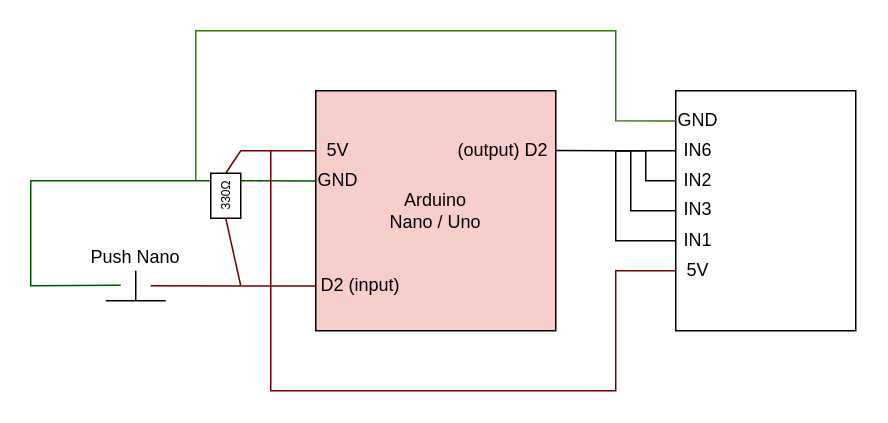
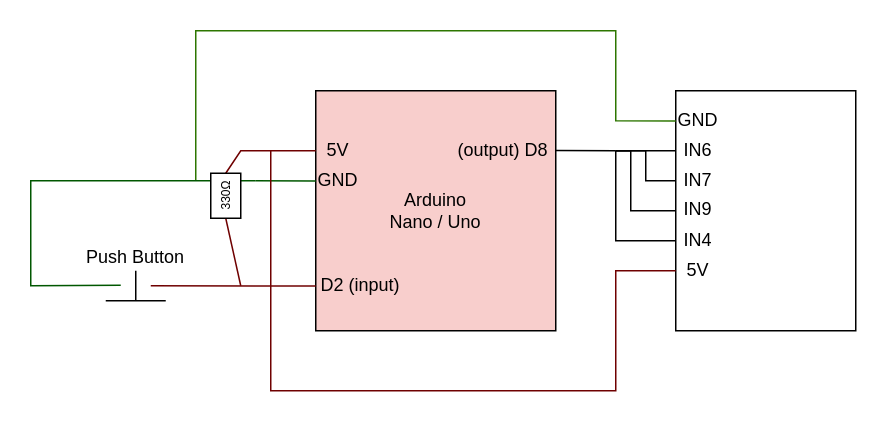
  <mxCell id="0" />
  <mxCell id="1" parent="0" />
  <mxCell id="2" value="Arduino&lt;br&gt;Nano / Uno" style="rounded=0;whiteSpace=wrap;html=1;fillColor=#f8cecc;" vertex="1" parent="1"><mxGeometry x="210" y="60" width="160" height="160" as="geometry" /></mxCell>
  <mxCell id="3" value="5V" style="text;html=1;strokeColor=none;fillColor=none;align=center;verticalAlign=middle;whiteSpace=wrap;rounded=0;" vertex="1" parent="1"><mxGeometry x="210" y="90" width="30" height="20" as="geometry" /></mxCell>
  <mxCell id="4" value="GND" style="text;html=1;strokeColor=none;fillColor=none;align=center;verticalAlign=middle;whiteSpace=wrap;rounded=0;" vertex="1" parent="1"><mxGeometry x="210" y="110" width="30" height="20" as="geometry" /></mxCell>
  <mxCell id="5" value="" style="endArrow=none;html=1;exitX=-0.006;exitY=0.144;exitDx=0;exitDy=0;exitPerimeter=0;fillColor=#008a00;strokeColor=#005700;rounded=0;" edge="1" parent="1"><mxGeometry width="50" height="50" relative="1" as="geometry"><mxPoint x="210" y="120.16" as="sourcePoint" /><mxPoint x="170" y="120" as="targetPoint" /></mxGeometry></mxCell>
  <mxCell id="6" value="D2 (input)" style="text;html=1;strokeColor=none;fillColor=none;align=center;verticalAlign=middle;whiteSpace=wrap;rounded=0;" vertex="1" parent="1"><mxGeometry x="210" y="180" width="60" height="20" as="geometry" /></mxCell>
  <mxCell id="7" value="" style="endArrow=none;html=1;exitX=-0.006;exitY=0.144;exitDx=0;exitDy=0;exitPerimeter=0;fillColor=#a20025;strokeColor=#6F0000;" edge="1" parent="1"><mxGeometry width="50" height="50" relative="1" as="geometry"><mxPoint x="210" y="190.16" as="sourcePoint" /><mxPoint x="100" y="190" as="targetPoint" /></mxGeometry></mxCell>
  <mxCell id="8" value="" style="endArrow=none;html=1;exitX=-0.006;exitY=0.144;exitDx=0;exitDy=0;exitPerimeter=0;fillColor=#a20025;strokeColor=#6F0000;entryX=0.5;entryY=0;entryDx=0;entryDy=0;rounded=0;" edge="1" parent="1" target="29"><mxGeometry width="50" height="50" relative="1" as="geometry"><mxPoint x="210" y="100.08" as="sourcePoint" /><mxPoint x="170" y="99.92" as="targetPoint" /><Array as="points"><mxPoint x="160" y="100" /></Array></mxGeometry></mxCell>
  <mxCell id="9" value="" style="endArrow=none;html=1;exitX=-0.006;exitY=0.144;exitDx=0;exitDy=0;exitPerimeter=0;" edge="1" parent="1"><mxGeometry width="50" height="50" relative="1" as="geometry"><mxPoint x="410" y="99.94" as="sourcePoint" /><mxPoint x="370" y="99.78" as="targetPoint" /></mxGeometry></mxCell>
- <mxCell id="10" value="(output) D2" style="text;html=1;strokeColor=none;fillColor=none;align=center;verticalAlign=middle;whiteSpace=wrap;rounded=0;" vertex="1" parent="1"><mxGeometry x="300" y="90" width="70" height="20" as="geometry" /></mxCell>
+ <mxCell id="10" value="(output) D8" style="text;html=1;strokeColor=none;fillColor=none;align=center;verticalAlign=middle;whiteSpace=wrap;rounded=0;" vertex="1" parent="1"><mxGeometry x="300" y="90" width="70" height="20" as="geometry" /></mxCell>
  <mxCell id="11" value="" style="rounded=0;whiteSpace=wrap;html=1;" vertex="1" parent="1"><mxGeometry x="450" y="60" width="120" height="160" as="geometry" /></mxCell>
  <mxCell id="12" value="" style="endArrow=none;html=1;" edge="1" parent="1"><mxGeometry width="50" height="50" relative="1" as="geometry"><mxPoint x="450" y="100" as="sourcePoint" /><mxPoint x="410" y="100" as="targetPoint" /></mxGeometry></mxCell>
  <mxCell id="13" value="" style="endArrow=none;html=1;rounded=0;" edge="1" parent="1"><mxGeometry width="50" height="50" relative="1" as="geometry"><mxPoint x="450" y="120" as="sourcePoint" /><mxPoint x="410" y="100" as="targetPoint" /><Array as="points"><mxPoint x="450" y="120" /><mxPoint x="430" y="120" /><mxPoint x="430" y="100" /></Array></mxGeometry></mxCell>
  <mxCell id="14" value="" style="endArrow=none;html=1;rounded=0;" edge="1" parent="1"><mxGeometry width="50" height="50" relative="1" as="geometry"><mxPoint x="450" y="140" as="sourcePoint" /><mxPoint x="410" y="100" as="targetPoint" /><Array as="points"><mxPoint x="420" y="140" /><mxPoint x="420" y="100" /></Array></mxGeometry></mxCell>
  <mxCell id="15" value="" style="endArrow=none;html=1;rounded=0;" edge="1" parent="1"><mxGeometry width="50" height="50" relative="1" as="geometry"><mxPoint x="450" y="160" as="sourcePoint" /><mxPoint x="410" y="100" as="targetPoint" /><Array as="points"><mxPoint x="410" y="160" /></Array></mxGeometry></mxCell>
  <mxCell id="16" value="IN6" style="text;html=1;strokeColor=none;fillColor=none;align=center;verticalAlign=middle;whiteSpace=wrap;rounded=0;" vertex="1" parent="1"><mxGeometry x="450" y="90" width="30" height="20" as="geometry" /></mxCell>
- <mxCell id="17" value="IN2" style="text;html=1;strokeColor=none;fillColor=none;align=center;verticalAlign=middle;whiteSpace=wrap;rounded=0;" vertex="1" parent="1"><mxGeometry x="450" y="110" width="30" height="20" as="geometry" /></mxCell>
- <mxCell id="18" value="IN3" style="text;html=1;strokeColor=none;fillColor=none;align=center;verticalAlign=middle;whiteSpace=wrap;rounded=0;" vertex="1" parent="1"><mxGeometry x="450" y="130" width="30" height="17.5" as="geometry" /></mxCell>
- <mxCell id="19" value="IN1" style="text;html=1;strokeColor=none;fillColor=none;align=center;verticalAlign=middle;whiteSpace=wrap;rounded=0;" vertex="1" parent="1"><mxGeometry x="450" y="150" width="30" height="20" as="geometry" /></mxCell>
+ <mxCell id="17" value="IN7" style="text;html=1;strokeColor=none;fillColor=none;align=center;verticalAlign=middle;whiteSpace=wrap;rounded=0;" vertex="1" parent="1"><mxGeometry x="450" y="110" width="30" height="20" as="geometry" /></mxCell>
+ <mxCell id="18" value="IN9" style="text;html=1;strokeColor=none;fillColor=none;align=center;verticalAlign=middle;whiteSpace=wrap;rounded=0;" vertex="1" parent="1"><mxGeometry x="450" y="130" width="30" height="17.5" as="geometry" /></mxCell>
+ <mxCell id="19" value="IN4" style="text;html=1;strokeColor=none;fillColor=none;align=center;verticalAlign=middle;whiteSpace=wrap;rounded=0;" vertex="1" parent="1"><mxGeometry x="450" y="150" width="30" height="20" as="geometry" /></mxCell>
  <mxCell id="20" value="5V" style="text;html=1;strokeColor=none;fillColor=none;align=center;verticalAlign=middle;whiteSpace=wrap;rounded=0;" vertex="1" parent="1"><mxGeometry x="450" y="170" width="30" height="20" as="geometry" /></mxCell>
  <mxCell id="21" value="GND" style="text;html=1;strokeColor=none;fillColor=none;align=center;verticalAlign=middle;whiteSpace=wrap;rounded=0;" vertex="1" parent="1"><mxGeometry x="450" y="70" width="30" height="20" as="geometry" /></mxCell>
  <mxCell id="22" value="" style="endArrow=none;html=1;exitX=-0.006;exitY=0.144;exitDx=0;exitDy=0;exitPerimeter=0;fillColor=#60a917;strokeColor=#2D7600;rounded=0;" edge="1" parent="1"><mxGeometry width="50" height="50" relative="1" as="geometry"><mxPoint x="450" y="80.16" as="sourcePoint" /><mxPoint x="130" y="120" as="targetPoint" /><Array as="points"><mxPoint x="410" y="80" /><mxPoint x="410" y="20" /><mxPoint x="270" y="20" /><mxPoint x="130" y="20" /></Array></mxGeometry></mxCell>
  <mxCell id="23" value="" style="endArrow=none;html=1;exitX=-0.006;exitY=0.144;exitDx=0;exitDy=0;exitPerimeter=0;fillColor=#a20025;strokeColor=#6F0000;rounded=0;" edge="1" parent="1"><mxGeometry width="50" height="50" relative="1" as="geometry"><mxPoint x="450" y="180.08" as="sourcePoint" /><mxPoint x="180" y="100" as="targetPoint" /><Array as="points"><mxPoint x="410" y="180" /><mxPoint x="410" y="260" /><mxPoint x="180" y="260" /></Array></mxGeometry></mxCell>
  <mxCell id="24" value="" style="endArrow=none;html=1;rounded=0;fillColor=#008a00;strokeColor=#005700;" edge="1" parent="1"><mxGeometry width="50" height="50" relative="1" as="geometry"><mxPoint x="170" y="120" as="sourcePoint" /><mxPoint x="80" y="189.63" as="targetPoint" /><Array as="points"><mxPoint x="20" y="120" /><mxPoint x="20" y="190" /></Array></mxGeometry></mxCell>
  <mxCell id="25" value="" style="endArrow=none;html=1;rounded=0;" edge="1" parent="1"><mxGeometry width="50" height="50" relative="1" as="geometry"><mxPoint x="70" y="200" as="sourcePoint" /><mxPoint x="110" y="200" as="targetPoint" /></mxGeometry></mxCell>
  <mxCell id="26" value="" style="endArrow=none;html=1;rounded=0;" edge="1" parent="1"><mxGeometry width="50" height="50" relative="1" as="geometry"><mxPoint x="90" y="200" as="sourcePoint" /><mxPoint x="90" y="180" as="targetPoint" /></mxGeometry></mxCell>
- <mxCell id="27" value="Push Nano" style="text;html=1;strokeColor=none;fillColor=none;align=center;verticalAlign=middle;whiteSpace=wrap;rounded=0;" vertex="1" parent="1"><mxGeometry x="50" y="162.5" width="80" height="17.5" as="geometry" /></mxCell>
+ <mxCell id="27" value="Push Button" style="text;html=1;strokeColor=none;fillColor=none;align=center;verticalAlign=middle;whiteSpace=wrap;rounded=0;" vertex="1" parent="1"><mxGeometry x="50" y="162.5" width="80" height="17.5" as="geometry" /></mxCell>
  <mxCell id="28" value="" style="endArrow=none;html=1;rounded=0;fontSize=8;entryX=0.5;entryY=1;entryDx=0;entryDy=0;fillColor=#a20025;strokeColor=#6F0000;" edge="1" parent="1" target="29"><mxGeometry width="50" height="50" relative="1" as="geometry"><mxPoint x="160" y="190" as="sourcePoint" /><mxPoint x="210" y="140" as="targetPoint" /></mxGeometry></mxCell>
  <mxCell id="29" value="330Ω" style="rounded=0;whiteSpace=wrap;html=1;horizontal=0;fontSize=8;" vertex="1" parent="1"><mxGeometry x="140" y="115" width="20" height="30" as="geometry" /></mxCell>
